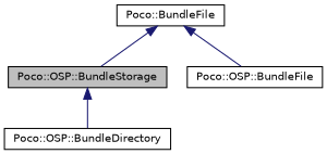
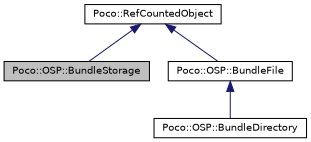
  digraph {
    node [color=black fillcolor=white fontname=Helvetica fontsize=10 shape=record style=filled]
    edge [color=midnightblue dir=back fontname=Helvetica fontsize=10 labelfontname=Helvetica labelfontsize=10 style=solid]
    n1 [fillcolor=grey75 fontcolor=black height=0.2 label="Poco::OSP::BundleStorage" width=0.4]
    n2 [height=0.2 label="Poco::OSP::BundleDirectory" width=0.4]
    n3 [height=0.2 label="Poco::OSP::BundleFile" width=0.4]
-   n4 [height=0.2 label="Poco::BundleFile" width=0.4]
-   n1 -> n2
+   n4 [height=0.2 label="Poco::RefCountedObject" width=0.4]
+   n3 -> n2
    n4 -> n1
    n4 -> n3
  }
